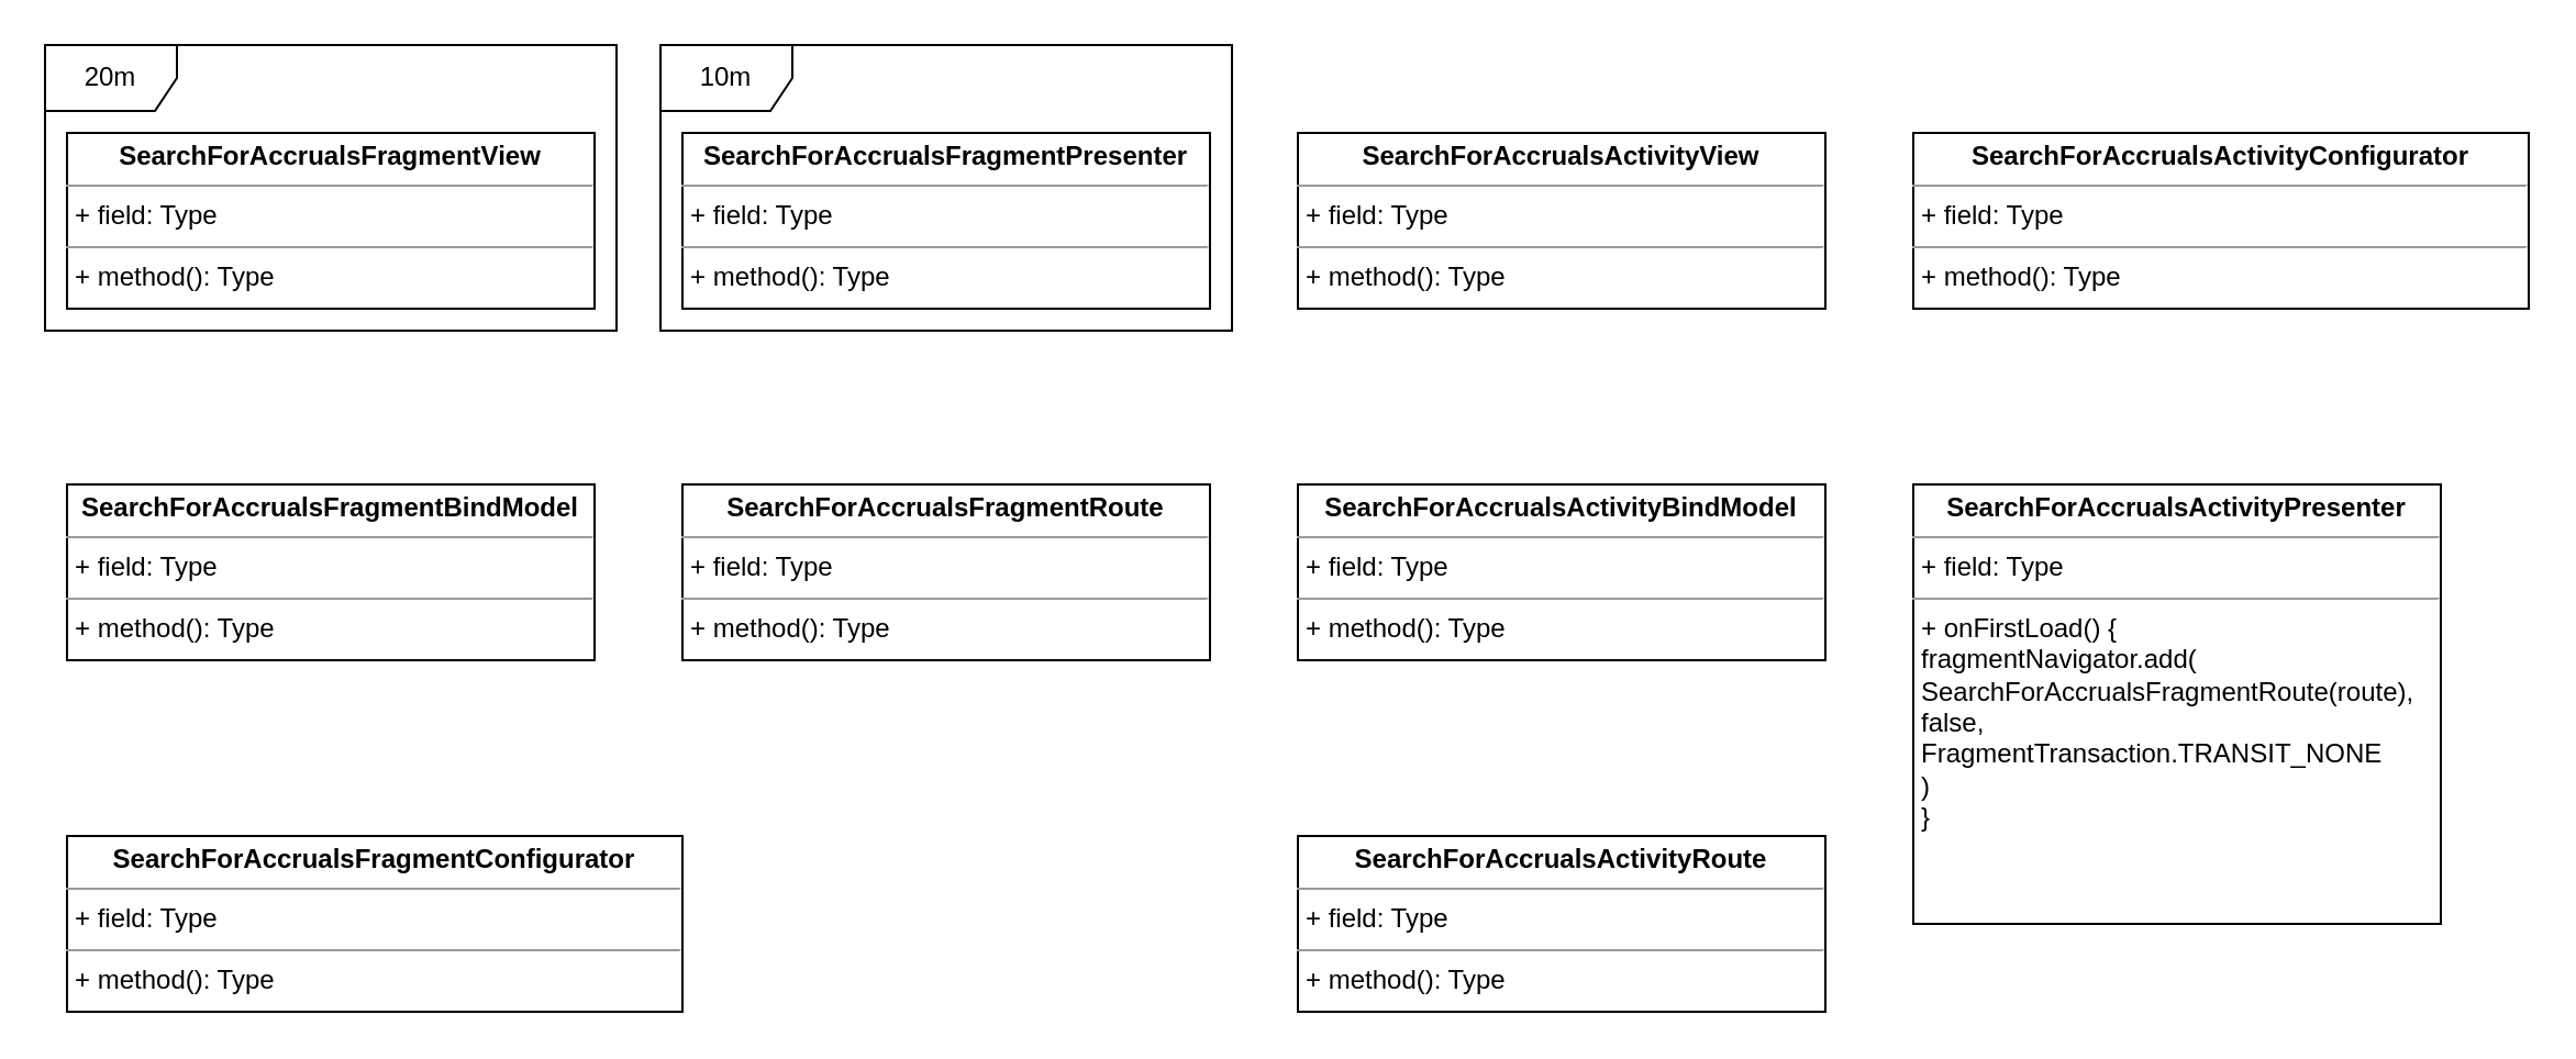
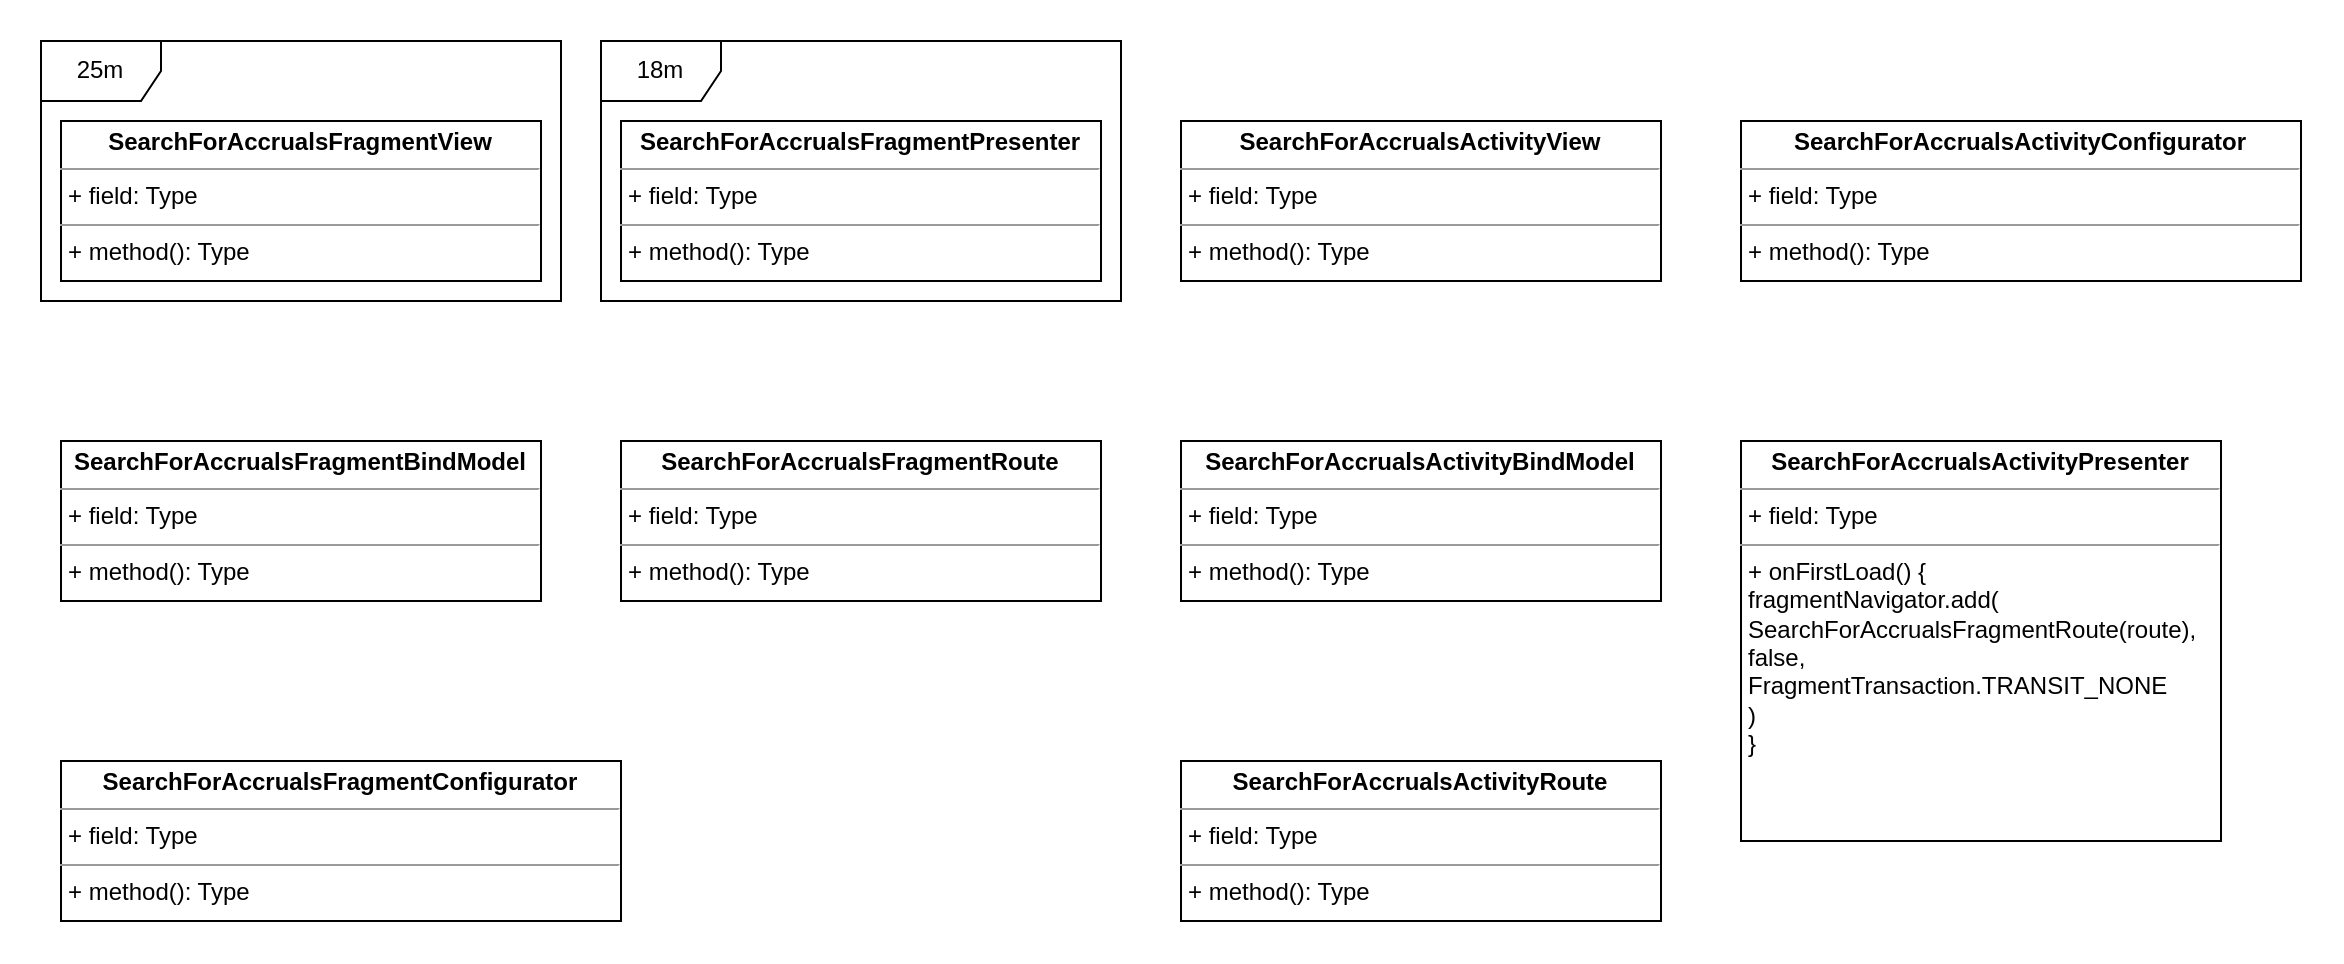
  <mxCell id="0" />
  <mxCell id="1" parent="0" />
  <mxCell id="2" value="&lt;p style=&quot;margin:0px;margin-top:4px;text-align:center;&quot;&gt;&lt;b&gt;SearchForAccrualsFragmentView&lt;/b&gt;&lt;/p&gt;&lt;hr size=&quot;1&quot;&gt;&lt;p style=&quot;margin:0px;margin-left:4px;&quot;&gt;+ field: Type&lt;/p&gt;&lt;hr size=&quot;1&quot;&gt;&lt;p style=&quot;margin:0px;margin-left:4px;&quot;&gt;+ method(): Type&lt;/p&gt;" style="verticalAlign=top;align=left;overflow=fill;fontSize=12;fontFamily=Helvetica;html=1;" vertex="1" parent="1"><mxGeometry x="30" y="60" width="240" height="80" as="geometry" /></mxCell>
  <mxCell id="3" value="&lt;p style=&quot;margin:0px;margin-top:4px;text-align:center;&quot;&gt;&lt;b&gt;SearchForAccrualsFragmentBindModel&lt;/b&gt;&lt;/p&gt;&lt;hr size=&quot;1&quot;&gt;&lt;p style=&quot;margin:0px;margin-left:4px;&quot;&gt;+ field: Type&lt;/p&gt;&lt;hr size=&quot;1&quot;&gt;&lt;p style=&quot;margin:0px;margin-left:4px;&quot;&gt;+ method(): Type&lt;/p&gt;" style="verticalAlign=top;align=left;overflow=fill;fontSize=12;fontFamily=Helvetica;html=1;" vertex="1" parent="1"><mxGeometry x="30" y="220" width="240" height="80" as="geometry" /></mxCell>
  <mxCell id="4" value="&lt;p style=&quot;margin:0px;margin-top:4px;text-align:center;&quot;&gt;&lt;b&gt;SearchForAccrualsFragmentPresenter&lt;/b&gt;&lt;/p&gt;&lt;hr size=&quot;1&quot;&gt;&lt;p style=&quot;margin:0px;margin-left:4px;&quot;&gt;+ field: Type&lt;/p&gt;&lt;hr size=&quot;1&quot;&gt;&lt;p style=&quot;margin:0px;margin-left:4px;&quot;&gt;+ method(): Type&lt;/p&gt;" style="verticalAlign=top;align=left;overflow=fill;fontSize=12;fontFamily=Helvetica;html=1;" vertex="1" parent="1"><mxGeometry x="310" y="60" width="240" height="80" as="geometry" /></mxCell>
  <mxCell id="5" value="&lt;p style=&quot;margin:0px;margin-top:4px;text-align:center;&quot;&gt;&lt;b&gt;SearchForAccrualsFragmentConfigurator&lt;/b&gt;&lt;/p&gt;&lt;hr size=&quot;1&quot;&gt;&lt;p style=&quot;margin:0px;margin-left:4px;&quot;&gt;+ field: Type&lt;/p&gt;&lt;hr size=&quot;1&quot;&gt;&lt;p style=&quot;margin:0px;margin-left:4px;&quot;&gt;+ method(): Type&lt;/p&gt;" style="verticalAlign=top;align=left;overflow=fill;fontSize=12;fontFamily=Helvetica;html=1;" vertex="1" parent="1"><mxGeometry x="30" y="380" width="280" height="80" as="geometry" /></mxCell>
  <mxCell id="6" value="&lt;p style=&quot;margin:0px;margin-top:4px;text-align:center;&quot;&gt;&lt;b&gt;SearchForAccrualsFragmentRoute&lt;/b&gt;&lt;/p&gt;&lt;hr size=&quot;1&quot;&gt;&lt;p style=&quot;margin:0px;margin-left:4px;&quot;&gt;+ field: Type&lt;/p&gt;&lt;hr size=&quot;1&quot;&gt;&lt;p style=&quot;margin:0px;margin-left:4px;&quot;&gt;+ method(): Type&lt;/p&gt;" style="verticalAlign=top;align=left;overflow=fill;fontSize=12;fontFamily=Helvetica;html=1;" vertex="1" parent="1"><mxGeometry x="310" y="220" width="240" height="80" as="geometry" /></mxCell>
  <mxCell id="7" value="&lt;p style=&quot;margin:0px;margin-top:4px;text-align:center;&quot;&gt;&lt;b&gt;SearchForAccrualsActivityView&lt;/b&gt;&lt;/p&gt;&lt;hr size=&quot;1&quot;&gt;&lt;p style=&quot;margin:0px;margin-left:4px;&quot;&gt;+ field: Type&lt;/p&gt;&lt;hr size=&quot;1&quot;&gt;&lt;p style=&quot;margin:0px;margin-left:4px;&quot;&gt;+ method(): Type&lt;/p&gt;" style="verticalAlign=top;align=left;overflow=fill;fontSize=12;fontFamily=Helvetica;html=1;" vertex="1" parent="1"><mxGeometry x="590" y="60" width="240" height="80" as="geometry" /></mxCell>
  <mxCell id="8" value="&lt;p style=&quot;margin:0px;margin-top:4px;text-align:center;&quot;&gt;&lt;b&gt;SearchForAccrualsActivityBindModel&lt;/b&gt;&lt;/p&gt;&lt;hr size=&quot;1&quot;&gt;&lt;p style=&quot;margin:0px;margin-left:4px;&quot;&gt;+ field: Type&lt;/p&gt;&lt;hr size=&quot;1&quot;&gt;&lt;p style=&quot;margin:0px;margin-left:4px;&quot;&gt;+ method(): Type&lt;/p&gt;" style="verticalAlign=top;align=left;overflow=fill;fontSize=12;fontFamily=Helvetica;html=1;" vertex="1" parent="1"><mxGeometry x="590" y="220" width="240" height="80" as="geometry" /></mxCell>
  <mxCell id="9" value="&lt;p style=&quot;margin:0px;margin-top:4px;text-align:center;&quot;&gt;&lt;b&gt;SearchForAccrualsActivityPresenter&lt;/b&gt;&lt;/p&gt;&lt;hr size=&quot;1&quot;&gt;&lt;p style=&quot;margin:0px;margin-left:4px;&quot;&gt;+ field: Type&lt;/p&gt;&lt;hr size=&quot;1&quot;&gt;&lt;p style=&quot;margin:0px;margin-left:4px;&quot;&gt;+ onFirstLoad() {&lt;/p&gt;&lt;p style=&quot;margin:0px;margin-left:4px;&quot;&gt;fragmentNavigator.add(&lt;/p&gt;&lt;p style=&quot;margin:0px;margin-left:4px;&quot;&gt;SearchForAccrualsFragmentRoute(route), &lt;br&gt;&lt;/p&gt;&lt;p style=&quot;margin:0px;margin-left:4px;&quot;&gt;false, &lt;br&gt;&lt;/p&gt;&lt;p style=&quot;margin:0px;margin-left:4px;&quot;&gt;FragmentTransaction.TRANSIT_NONE&lt;/p&gt;&lt;p style=&quot;margin:0px;margin-left:4px;&quot;&gt;)&lt;br&gt;&lt;/p&gt;&lt;p style=&quot;margin:0px;margin-left:4px;&quot;&gt;}&lt;br&gt;&lt;/p&gt;" style="verticalAlign=top;align=left;overflow=fill;fontSize=12;fontFamily=Helvetica;html=1;" vertex="1" parent="1"><mxGeometry x="870" y="220" width="240" height="200" as="geometry" /></mxCell>
  <mxCell id="10" value="&lt;p style=&quot;margin:0px;margin-top:4px;text-align:center;&quot;&gt;&lt;b&gt;SearchForAccrualsActivityConfigurator&lt;/b&gt;&lt;/p&gt;&lt;hr size=&quot;1&quot;&gt;&lt;p style=&quot;margin:0px;margin-left:4px;&quot;&gt;+ field: Type&lt;/p&gt;&lt;hr size=&quot;1&quot;&gt;&lt;p style=&quot;margin:0px;margin-left:4px;&quot;&gt;+ method(): Type&lt;/p&gt;" style="verticalAlign=top;align=left;overflow=fill;fontSize=12;fontFamily=Helvetica;html=1;" vertex="1" parent="1"><mxGeometry x="870" y="60" width="280" height="80" as="geometry" /></mxCell>
  <mxCell id="11" value="&lt;p style=&quot;margin:0px;margin-top:4px;text-align:center;&quot;&gt;&lt;b&gt;SearchForAccrualsActivityRoute&lt;/b&gt;&lt;/p&gt;&lt;hr size=&quot;1&quot;&gt;&lt;p style=&quot;margin:0px;margin-left:4px;&quot;&gt;+ field: Type&lt;/p&gt;&lt;hr size=&quot;1&quot;&gt;&lt;p style=&quot;margin:0px;margin-left:4px;&quot;&gt;+ method(): Type&lt;/p&gt;" style="verticalAlign=top;align=left;overflow=fill;fontSize=12;fontFamily=Helvetica;html=1;" vertex="1" parent="1"><mxGeometry x="590" y="380" width="240" height="80" as="geometry" /></mxCell>
- <mxCell id="12" value="20m" style="shape=umlFrame;whiteSpace=wrap;html=1;" vertex="1" parent="1"><mxGeometry x="20" y="20" width="260" height="130" as="geometry" /></mxCell>
- <mxCell id="13" value="10m" style="shape=umlFrame;whiteSpace=wrap;html=1;" vertex="1" parent="1"><mxGeometry x="300" y="20" width="260" height="130" as="geometry" /></mxCell>
+ <mxCell id="12" value="25m" style="shape=umlFrame;whiteSpace=wrap;html=1;" vertex="1" parent="1"><mxGeometry x="20" y="20" width="260" height="130" as="geometry" /></mxCell>
+ <mxCell id="13" value="18m" style="shape=umlFrame;whiteSpace=wrap;html=1;" vertex="1" parent="1"><mxGeometry x="300" y="20" width="260" height="130" as="geometry" /></mxCell>
